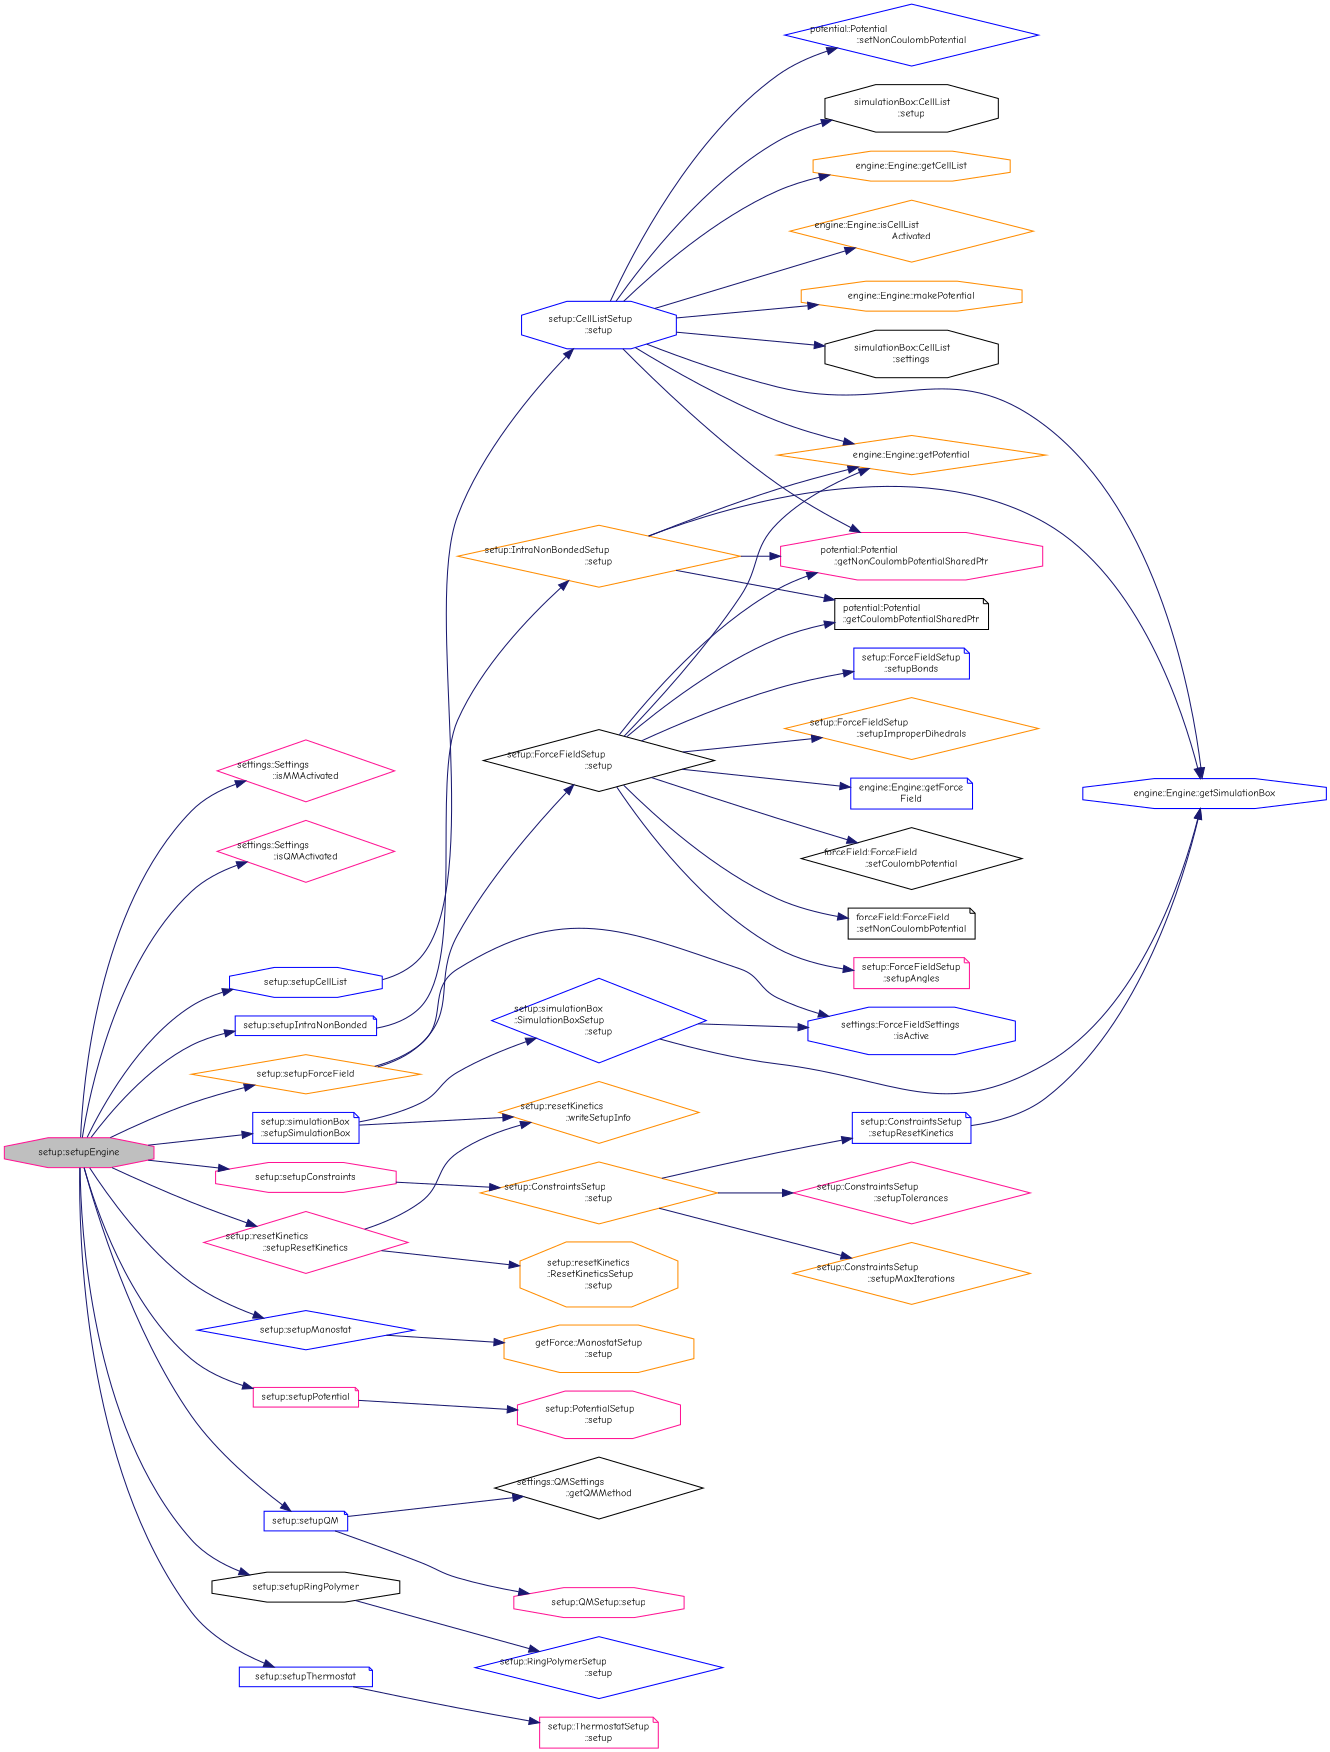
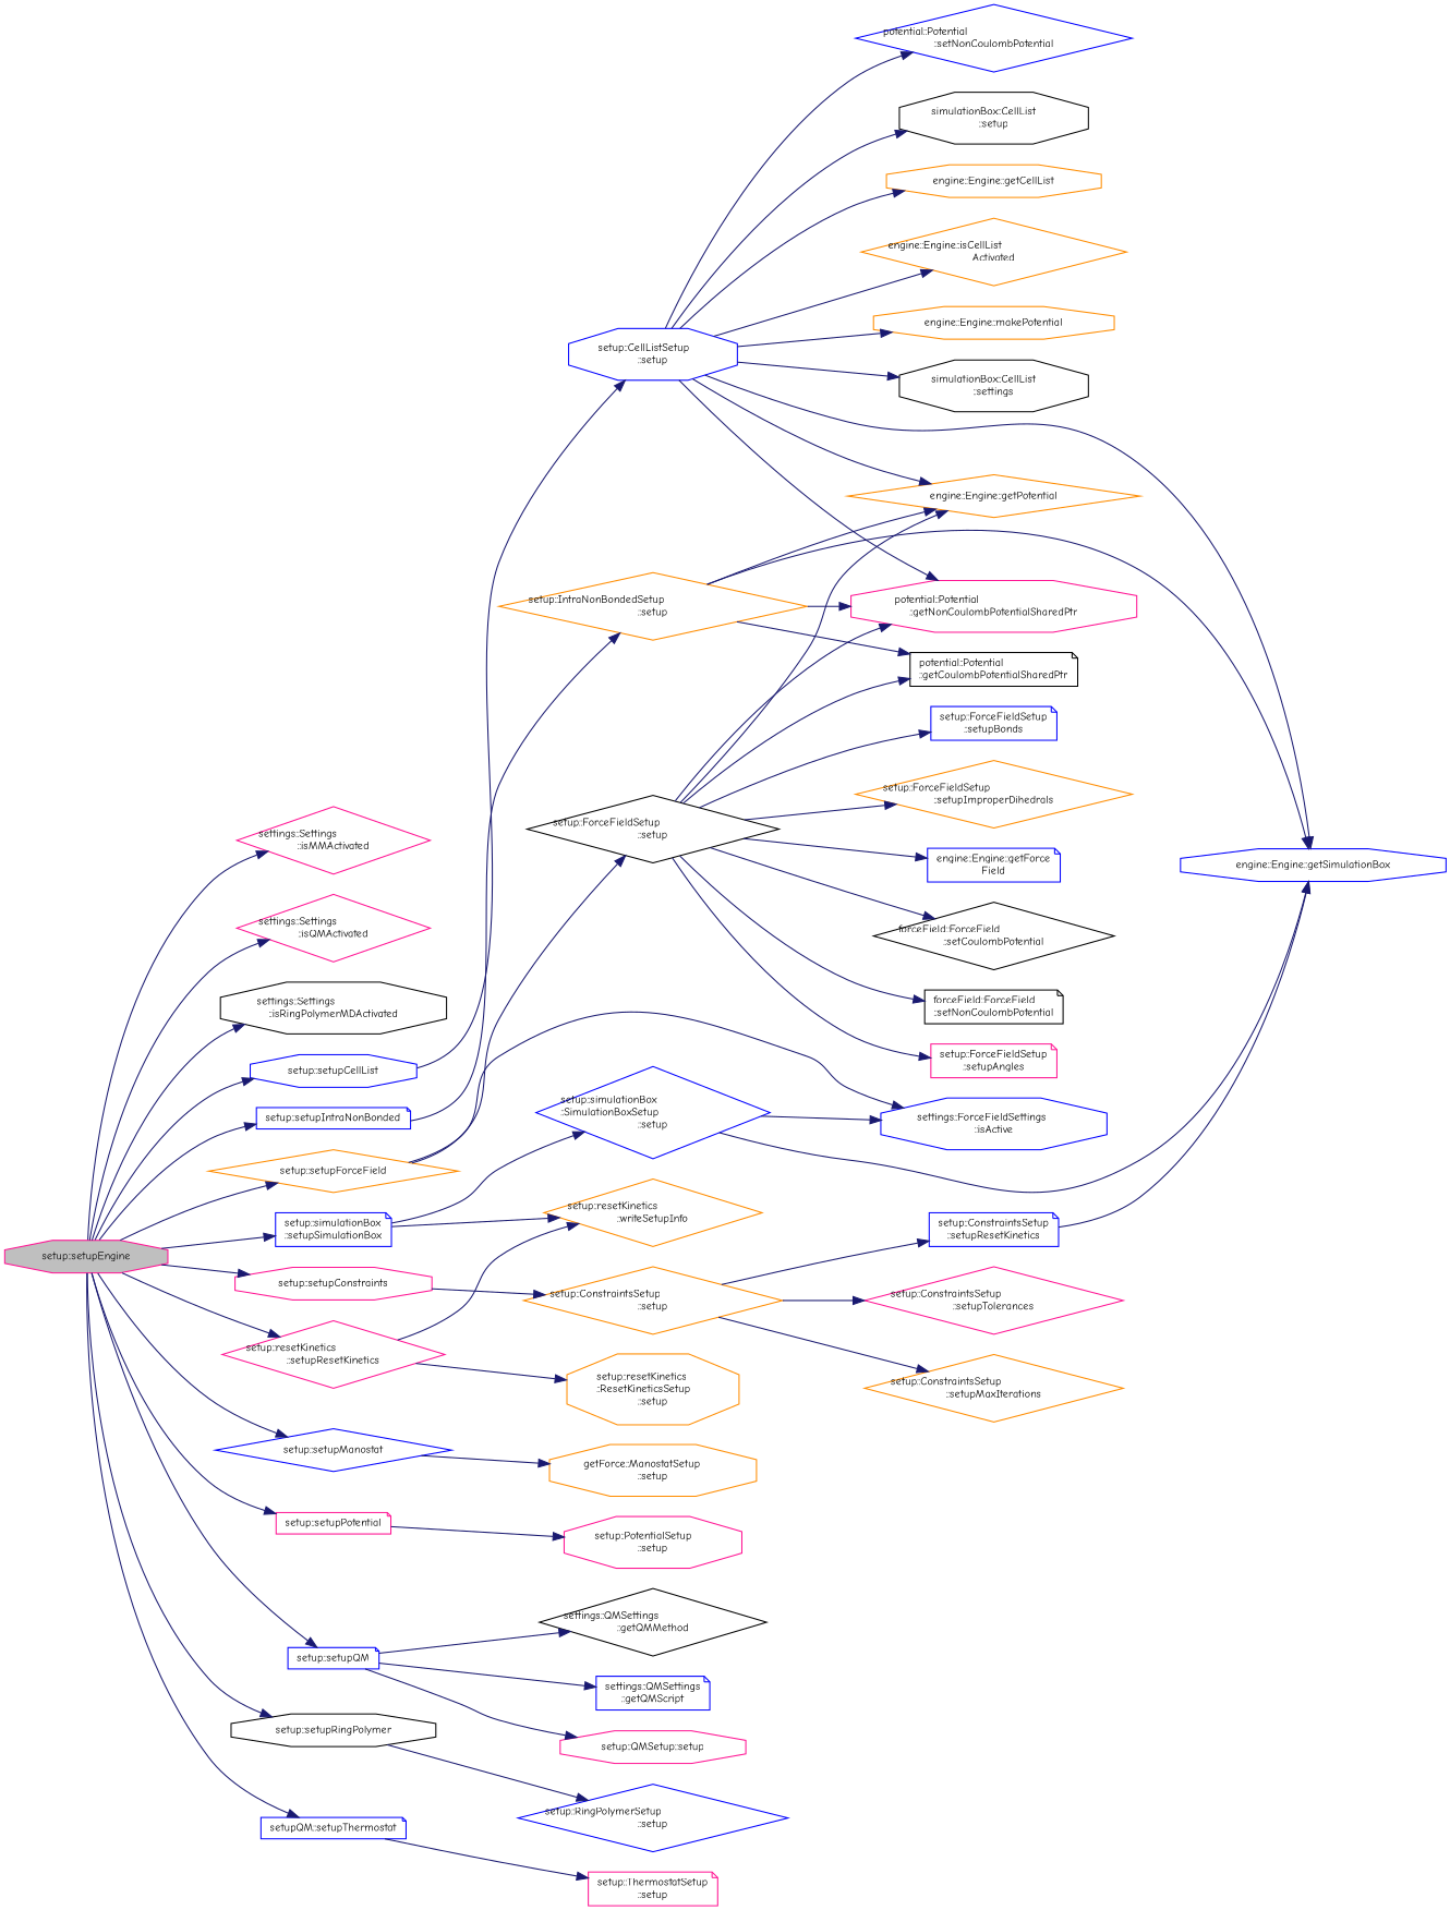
  digraph {
    fontname="Comic Neue"
    rankdir=LR
    node [color=blue fillcolor=white fontname="Comic Neue" fontsize=10 shape=diamond style=filled]
    edge [color=midnightblue fontname="Comic Neue" fontsize=10 labelfontname=Helvetica labelfontsize=10 style=solid]
    n1 [color=deeppink fillcolor=grey75 fontcolor=black height=0.2 label="setup::setupEngine" shape=octagon width=0.4]
    n2 [color=deeppink height=0.2 label="settings::Settings\l::isMMActivated" width=0.4]
    n3 [color=deeppink height=0.2 label="settings::Settings\l::isQMActivated" width=0.4]
+   n4 [color=black height=0.2 label="settings::Settings\l::isRingPolymerMDActivated" shape=octagon width=0.4]
    n5 [height=0.2 label="setup::setupCellList" shape=octagon width=0.4]
    n6 [color=deeppink height=0.2 label="setup::setupConstraints" shape=octagon width=0.4]
    n7 [color=darkorange height=0.2 label="setup::setupForceField" width=0.4]
    n8 [height=0.2 label="setup::setupIntraNonBonded" shape=note width=0.4]
    n9 [height=0.2 label="setup::setupManostat" width=0.4]
    n10 [color=deeppink height=0.2 label="setup::setupPotential" shape=note width=0.4]
    n11 [height=0.2 label="setup::setupQM" shape=note width=0.4]
    n12 [color=deeppink height=0.2 label="setup::resetKinetics\l::setupResetKinetics" width=0.4]
    n13 [color=black height=0.2 label="setup::setupRingPolymer" shape=octagon width=0.4]
    n14 [height=0.2 label="setup::simulationBox\l::setupSimulationBox" shape=note width=0.4]
-   n15 [height=0.2 label="setup::setupThermostat" shape=note width=0.4]
+   n15 [height=0.2 label="setupQM::setupThermostat" shape=note width=0.4]
    n16 [height=0.2 label="setup::CellListSetup\l::setup" shape=octagon width=0.4]
    n17 [color=darkorange height=0.2 label="setup::ConstraintsSetup\l::setup" width=0.4]
    n18 [height=0.2 label="settings::ForceFieldSettings\l::isActive" shape=octagon width=0.4]
    n19 [color=black height=0.2 label="setup::ForceFieldSetup\l::setup" width=0.4]
    n20 [color=darkorange height=0.2 label="setup::IntraNonBondedSetup\l::setup" width=0.4]
    n21 [color=darkorange height=0.2 label="getForce::ManostatSetup\l::setup" shape=octagon width=0.4]
    n22 [color=deeppink height=0.2 label="setup::PotentialSetup\l::setup" shape=octagon width=0.4]
    n23 [color=black height=0.2 label="settings::QMSettings\l::getQMMethod" width=0.4]
+   n24 [height=0.2 label="settings::QMSettings\l::getQMScript" shape=note width=0.4]
    n25 [color=deeppink height=0.2 label="setup::QMSetup::setup" shape=octagon width=0.4]
    n26 [color=darkorange height=0.2 label="setup::resetKinetics\l::ResetKineticsSetup\l::setup" shape=octagon width=0.4]
    n27 [color=darkorange height=0.2 label="setup::resetKinetics\l::writeSetupInfo" width=0.4]
    n28 [height=0.2 label="setup::RingPolymerSetup\l::setup" width=0.4]
    n29 [height=0.2 label="setup::simulationBox\l::SimulationBoxSetup\l::setup" width=0.4]
    n30 [color=deeppink height=0.2 label="setup::ThermostatSetup\l::setup" shape=note width=0.4]
    n31 [color=darkorange height=0.2 label="engine::Engine::getCellList" shape=octagon width=0.4]
    n32 [color=deeppink height=0.2 label="potential::Potential\l::getNonCoulombPotentialSharedPtr" shape=octagon width=0.4]
    n33 [color=darkorange height=0.2 label="engine::Engine::getPotential" width=0.4]
    n34 [height=0.2 label="engine::Engine::getSimulationBox" shape=octagon width=0.4]
    n35 [color=darkorange height=0.2 label="engine::Engine::isCellList\lActivated" width=0.4]
    n36 [color=darkorange height=0.2 label="engine::Engine::makePotential" shape=octagon width=0.4]
    n37 [color=black height=0.2 label="simulationBox::CellList\l::settings" shape=octagon width=0.4]
    n38 [height=0.2 label="potential::Potential\l::setNonCoulombPotential" width=0.4]
    n39 [color=black height=0.2 label="simulationBox::CellList\l::setup" shape=octagon width=0.4]
    n40 [color=darkorange height=0.2 label="setup::ConstraintsSetup\l::setupMaxIterations" width=0.4]
    n41 [height=0.2 label="setup::ConstraintsSetup\l::setupResetKinetics" shape=note width=0.4]
    n42 [color=deeppink height=0.2 label="setup::ConstraintsSetup\l::setupTolerances" width=0.4]
    n43 [color=black height=0.2 label="potential::Potential\l::getCoulombPotentialSharedPtr" shape=note width=0.4]
    n44 [height=0.2 label="engine::Engine::getForce\lField" shape=note width=0.4]
    n45 [color=black height=0.2 label="forceField::ForceField\l::setCoulombPotential" width=0.4]
    n46 [color=black height=0.2 label="forceField::ForceField\l::setNonCoulombPotential" shape=note width=0.4]
    n47 [color=deeppink height=0.2 label="setup::ForceFieldSetup\l::setupAngles" shape=note width=0.4]
    n48 [height=0.2 label="setup::ForceFieldSetup\l::setupBonds" shape=note width=0.4]
    n49 [color=darkorange height=0.2 label="setup::ForceFieldSetup\l::setupImproperDihedrals" width=0.4]
    n1 -> n2
    n1 -> n3
+   n1 -> n4
    n1 -> n5
    n1 -> n6
    n1 -> n7
    n1 -> n8
    n1 -> n9
    n1 -> n10
    n1 -> n11
    n1 -> n12
    n1 -> n13
    n1 -> n14
    n1 -> n15
    n5 -> n16
    n6 -> n17
    n7 -> n18
    n7 -> n19
    n8 -> n20
    n9 -> n21
    n10 -> n22
    n11 -> n23
+   n11 -> n24
    n11 -> n25
    n12 -> n26
    n12 -> n27
    n13 -> n28
    n14 -> n27
    n14 -> n29
    n15 -> n30
    n16 -> n31
    n16 -> n32
    n16 -> n33
    n16 -> n34
    n16 -> n35
    n16 -> n36
    n16 -> n37
    n16 -> n38
    n16 -> n39
    n17 -> n40
    n17 -> n41
    n17 -> n42
    n19 -> n32
    n19 -> n33
    n19 -> n43
    n19 -> n44
    n19 -> n45
    n19 -> n46
    n19 -> n47
    n19 -> n48
    n19 -> n49
    n20 -> n32
    n20 -> n33
    n20 -> n34
    n20 -> n43
    n29 -> n18
    n29 -> n34
    n41 -> n34
  }
